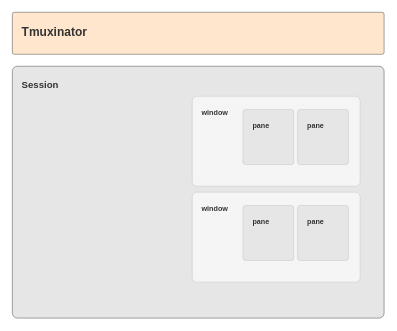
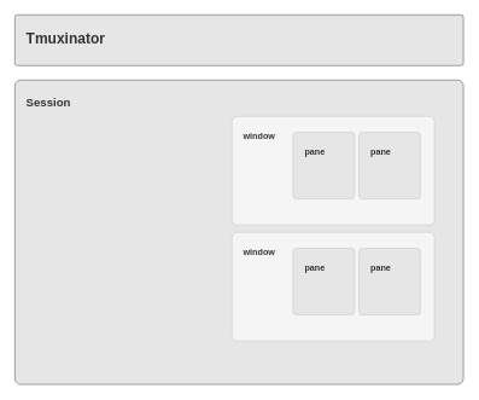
  <mxCell id="0" />
  <mxCell id="1" parent="0" />
- <mxCell id="2" value="Tmuxinator" style="rounded=1;whiteSpace=wrap;html=1;fontStyle=1;arcSize=5;align=left;verticalAlign=top;spacingLeft=8;spacingTop=8;fontSize=20;fontColor=#333333;strokeColor=#666666;fillColor=#ffe6cc;spacingBottom=16;spacing=8;container=1;dropTarget=1;recursiveResize=0;collapsible=0;" vertex="1" parent="1"><mxGeometry x="20" y="20" width="620" height="70" as="geometry" /></mxCell>
+ <mxCell id="2" value="Tmuxinator" style="rounded=1;whiteSpace=wrap;html=1;fontStyle=1;arcSize=5;align=left;verticalAlign=top;spacingLeft=8;spacingTop=8;fontSize=20;fontColor=#333333;strokeColor=#666666;fillColor=#E6E6E6;spacingBottom=16;spacing=8;container=1;dropTarget=1;recursiveResize=0;collapsible=0;" vertex="1" parent="1"><mxGeometry x="20" y="20" width="620" height="70" as="geometry" /></mxCell>
  <mxCell id="3" value="Session" style="rounded=1;whiteSpace=wrap;html=1;fontStyle=1;arcSize=2;align=left;verticalAlign=top;spacingLeft=8;spacingTop=8;fontSize=16;fontColor=#333333;strokeColor=#666666;fillColor=#E6E6E6;spacingBottom=16;spacing=8;container=1;dropTarget=1;recursiveResize=0;collapsible=0;" vertex="1" parent="1"><mxGeometry x="20" y="110" width="620" height="420" as="geometry" /></mxCell>
  <mxCell id="4" value="window" style="rounded=1;whiteSpace=wrap;html=1;fontStyle=1;arcSize=5;align=left;verticalAlign=top;spacingLeft=8;spacingTop=8;fontSize=12;fontColor=#333333;fillColor=#f5f5f5;spacingBottom=16;spacing=8;container=1;dropTarget=1;recursiveResize=1;collapsible=0;strokeColor=#CCCCCC;" vertex="1" parent="3"><mxGeometry x="300" y="50" width="280" height="150" as="geometry" /></mxCell>
  <mxCell id="5" value="pane" style="rounded=1;whiteSpace=wrap;html=1;fontStyle=1;arcSize=5;align=left;verticalAlign=top;spacingLeft=8;spacingTop=8;fontSize=12;fontColor=#333333;strokeColor=#CCCCCC;fillColor=#E6E6E6;spacingBottom=16;spacing=8;container=1;dropTarget=1;recursiveResize=0;collapsible=0;" vertex="1" parent="4"><mxGeometry x="175.814" y="22.222" width="84.651" height="91.667" as="geometry" /></mxCell>
  <mxCell id="6" value="pane" style="rounded=1;whiteSpace=wrap;html=1;fontStyle=1;arcSize=5;align=left;verticalAlign=top;spacingLeft=8;spacingTop=8;fontSize=12;fontColor=#333333;strokeColor=#CCCCCC;spacingBottom=16;spacing=8;container=1;dropTarget=1;recursiveResize=0;collapsible=0;fillColor=#E6E6E6;" vertex="1" parent="4"><mxGeometry x="84.651" y="22.222" width="84.651" height="91.667" as="geometry" /></mxCell>
  <mxCell id="7" value="window" style="rounded=1;whiteSpace=wrap;html=1;fontStyle=1;arcSize=5;align=left;verticalAlign=top;spacingLeft=8;spacingTop=8;fontSize=12;fontColor=#333333;strokeColor=#CCCCCC;fillColor=#f5f5f5;spacingBottom=16;spacing=8;container=1;dropTarget=1;recursiveResize=1;collapsible=0;" vertex="1" parent="3"><mxGeometry x="300" y="210" width="280" height="150" as="geometry" /></mxCell>
  <mxCell id="8" value="pane" style="rounded=1;whiteSpace=wrap;html=1;fontStyle=1;arcSize=5;align=left;verticalAlign=top;spacingLeft=8;spacingTop=8;fontSize=12;fontColor=#333333;strokeColor=#CCCCCC;fillColor=#E6E6E6;spacingBottom=16;spacing=8;container=1;dropTarget=1;recursiveResize=0;collapsible=0;" vertex="1" parent="7"><mxGeometry x="175.814" y="22.222" width="84.651" height="91.667" as="geometry" /></mxCell>
  <mxCell id="9" value="pane" style="rounded=1;whiteSpace=wrap;html=1;fontStyle=1;arcSize=5;align=left;verticalAlign=top;spacingLeft=8;spacingTop=8;fontSize=12;fontColor=#333333;strokeColor=#CCCCCC;fillColor=#E6E6E6;spacingBottom=16;spacing=8;container=1;dropTarget=1;recursiveResize=0;collapsible=0;" vertex="1" parent="7"><mxGeometry x="84.651" y="22.222" width="84.651" height="91.667" as="geometry" /></mxCell>
